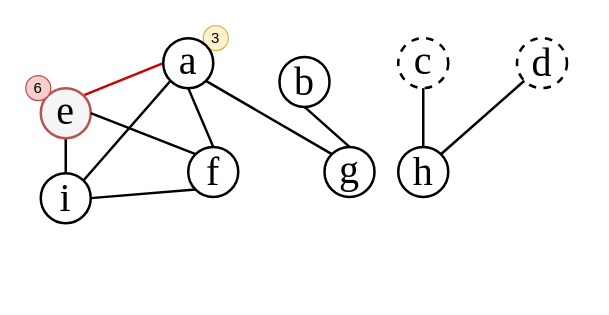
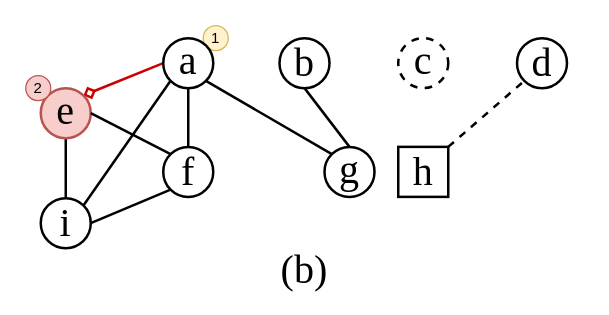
  <mxCell id="0" />
  <mxCell id="1" parent="0" />
  <mxCell id="2" value="" style="group" parent="1" vertex="1" connectable="0"><mxGeometry x="20" y="20" width="445" height="210" as="geometry" /></mxCell>
- <mxCell id="3" style="edgeStyle=none;rounded=0;orthogonalLoop=1;jettySize=auto;html=1;exitX=0;exitY=0.5;exitDx=0;exitDy=0;entryX=1;entryY=0;entryDx=0;entryDy=0;strokeWidth=2;fontFamily=Times New Roman;fontSize=32;endArrow=none;endFill=0;strokeColor=#CC0000;" parent="2" source="8" target="12" edge="1"><mxGeometry relative="1" as="geometry" /></mxCell>
+ <mxCell id="3" style="edgeStyle=none;rounded=0;orthogonalLoop=1;jettySize=auto;html=1;exitX=0;exitY=0.5;exitDx=0;exitDy=0;entryX=1;entryY=0;entryDx=0;entryDy=0;strokeWidth=2;fontFamily=Times New Roman;fontSize=32;endArrow=diamond;endFill=0;strokeColor=#CC0000;" parent="2" source="8" target="12" edge="1"><mxGeometry relative="1" as="geometry" /></mxCell>
  <mxCell id="4" style="edgeStyle=none;rounded=0;orthogonalLoop=1;jettySize=auto;html=1;exitX=0.5;exitY=1;exitDx=0;exitDy=0;entryX=0.5;entryY=0;entryDx=0;entryDy=0;strokeWidth=2;fontFamily=Times New Roman;fontSize=32;endArrow=none;endFill=0;strokeColor=#000000;" parent="2" source="8" target="13" edge="1"><mxGeometry relative="1" as="geometry" /></mxCell>
  <mxCell id="5" style="edgeStyle=none;rounded=0;orthogonalLoop=1;jettySize=auto;html=1;exitX=1;exitY=0;exitDx=0;exitDy=0;entryX=0;entryY=1;entryDx=0;entryDy=0;strokeWidth=2;fontFamily=Times New Roman;fontSize=32;endArrow=none;endFill=0;strokeColor=#000000;" parent="2" source="22" target="8" edge="1"><mxGeometry relative="1" as="geometry" /></mxCell>
  <mxCell id="6" style="edgeStyle=none;rounded=0;orthogonalLoop=1;jettySize=auto;html=1;exitX=0.5;exitY=1;exitDx=0;exitDy=0;entryX=0.5;entryY=0;entryDx=0;entryDy=0;strokeWidth=2;fontFamily=Times New Roman;fontSize=32;endArrow=none;endFill=0;strokeColor=#000000;" parent="2" source="12" target="22" edge="1"><mxGeometry relative="1" as="geometry" /></mxCell>
- <mxCell id="7" value="3" style="ellipse;whiteSpace=wrap;html=1;aspect=fixed;fillColor=#fff2cc;strokeColor=#d6b656;container=0;" parent="2" vertex="1"><mxGeometry x="142" width="20" height="20" as="geometry" /></mxCell>
+ <mxCell id="7" value="1" style="ellipse;whiteSpace=wrap;html=1;aspect=fixed;fillColor=#fff2cc;strokeColor=#d6b656;container=0;" parent="2" vertex="1"><mxGeometry x="142" width="20" height="20" as="geometry" /></mxCell>
  <mxCell id="8" value="a" style="ellipse;whiteSpace=wrap;html=1;aspect=fixed;strokeWidth=2;fontFamily=Times New Roman;fontSize=32;spacingTop=-5;container=0;" parent="2" vertex="1"><mxGeometry x="110" y="10" width="40" height="40" as="geometry" /></mxCell>
- <mxCell id="9" value="b" style="ellipse;whiteSpace=wrap;html=1;aspect=fixed;strokeWidth=2;fontFamily=Times New Roman;fontSize=32;container=0;" parent="2" vertex="1"><mxGeometry x="203" y="25" width="40" height="40" as="geometry" /></mxCell>
+ <mxCell id="9" value="b" style="ellipse;whiteSpace=wrap;html=1;aspect=fixed;strokeWidth=2;fontFamily=Times New Roman;fontSize=32;container=0;" parent="2" vertex="1"><mxGeometry x="203" y="10" width="40" height="40" as="geometry" /></mxCell>
  <mxCell id="10" value="c" style="ellipse;whiteSpace=wrap;html=1;aspect=fixed;strokeWidth=2;fontFamily=Times New Roman;fontSize=32;spacingTop=-5;container=0;dashed=1;" parent="2" vertex="1"><mxGeometry x="298" y="10" width="40" height="40" as="geometry" /></mxCell>
- <mxCell id="11" value="d" style="ellipse;whiteSpace=wrap;html=1;aspect=fixed;strokeWidth=2;fontFamily=Times New Roman;fontSize=32;container=0;dashed=1;" parent="2" vertex="1"><mxGeometry x="393" y="10" width="40" height="40" as="geometry" /></mxCell>
- <mxCell id="12" value="e" style="ellipse;whiteSpace=wrap;html=1;aspect=fixed;strokeWidth=2;fontFamily=Times New Roman;fontSize=32;spacingTop=-5;container=0;fillColor=#f5f5f5;strokeColor=#b85450;" parent="2" vertex="1"><mxGeometry x="12" y="50" width="40" height="40" as="geometry" /></mxCell>
- <mxCell id="13" value="f" style="ellipse;whiteSpace=wrap;html=1;aspect=fixed;strokeWidth=2;fontFamily=Times New Roman;fontSize=32;container=0;" parent="2" vertex="1"><mxGeometry x="130" y="97" width="40" height="40" as="geometry" /></mxCell>
+ <mxCell id="11" value="d" style="ellipse;whiteSpace=wrap;html=1;aspect=fixed;strokeWidth=2;fontFamily=Times New Roman;fontSize=32;container=0;" parent="2" vertex="1"><mxGeometry x="393" y="10" width="40" height="40" as="geometry" /></mxCell>
+ <mxCell id="12" value="e" style="ellipse;whiteSpace=wrap;html=1;aspect=fixed;strokeWidth=2;fontFamily=Times New Roman;fontSize=32;spacingTop=-5;container=0;fillColor=#f8cecc;strokeColor=#b85450;" parent="2" vertex="1"><mxGeometry x="12" y="50" width="40" height="40" as="geometry" /></mxCell>
+ <mxCell id="13" value="f" style="ellipse;whiteSpace=wrap;html=1;aspect=fixed;strokeWidth=2;fontFamily=Times New Roman;fontSize=32;container=0;" parent="2" vertex="1"><mxGeometry x="110" y="97" width="40" height="40" as="geometry" /></mxCell>
  <mxCell id="14" style="rounded=0;orthogonalLoop=1;jettySize=auto;html=1;exitX=1;exitY=0.5;exitDx=0;exitDy=0;entryX=0;entryY=0;entryDx=0;entryDy=0;fontFamily=Times New Roman;fontSize=32;strokeWidth=2;endArrow=none;endFill=0;strokeColor=#000000;" parent="2" source="12" target="13" edge="1"><mxGeometry relative="1" as="geometry" /></mxCell>
  <mxCell id="15" style="edgeStyle=none;rounded=0;orthogonalLoop=1;jettySize=auto;html=1;exitX=0.5;exitY=0;exitDx=0;exitDy=0;entryX=0.5;entryY=1;entryDx=0;entryDy=0;strokeWidth=2;fontFamily=Times New Roman;fontSize=32;endArrow=none;endFill=0;strokeColor=#000000;" parent="2" source="16" target="9" edge="1"><mxGeometry relative="1" as="geometry" /></mxCell>
  <mxCell id="16" value="g" style="ellipse;whiteSpace=wrap;html=1;aspect=fixed;strokeWidth=2;fontFamily=Times New Roman;fontSize=32;spacingTop=-5;container=0;" parent="2" vertex="1"><mxGeometry x="239" y="97" width="40" height="40" as="geometry" /></mxCell>
  <mxCell id="17" style="edgeStyle=none;rounded=0;orthogonalLoop=1;jettySize=auto;html=1;exitX=1;exitY=1;exitDx=0;exitDy=0;entryX=0;entryY=0;entryDx=0;entryDy=0;strokeWidth=2;fontFamily=Times New Roman;fontSize=32;endArrow=none;endFill=0;strokeColor=#000000;" parent="2" source="8" target="16" edge="1"><mxGeometry relative="1" as="geometry" /></mxCell>
- <mxCell id="18" style="edgeStyle=none;rounded=0;orthogonalLoop=1;jettySize=auto;html=1;exitX=1;exitY=0;exitDx=0;exitDy=0;entryX=0;entryY=1;entryDx=0;entryDy=0;strokeWidth=2;fontFamily=Times New Roman;fontSize=32;endArrow=none;endFill=0;" parent="2" source="19" target="11" edge="1"><mxGeometry relative="1" as="geometry" /></mxCell>
- <mxCell id="19" value="h" style="ellipse;whiteSpace=wrap;html=1;aspect=fixed;strokeWidth=2;fontFamily=Times New Roman;fontSize=32;container=0;" parent="2" vertex="1"><mxGeometry x="298" y="97" width="40" height="40" as="geometry" /></mxCell>
- <mxCell id="20" style="edgeStyle=none;rounded=0;orthogonalLoop=1;jettySize=auto;html=1;exitX=0.5;exitY=1;exitDx=0;exitDy=0;entryX=0.5;entryY=0;entryDx=0;entryDy=0;strokeWidth=2;fontFamily=Times New Roman;fontSize=32;endArrow=none;endFill=0;strokeColor=#000000;" parent="2" source="10" target="19" edge="1"><mxGeometry relative="1" as="geometry" /></mxCell>
+ <mxCell id="18" style="edgeStyle=none;rounded=0;orthogonalLoop=1;jettySize=auto;html=1;exitX=1;exitY=0;exitDx=0;exitDy=0;entryX=0;entryY=1;entryDx=0;entryDy=0;strokeWidth=2;fontFamily=Times New Roman;fontSize=32;endArrow=none;endFill=0;dashed=1;" parent="2" source="19" target="11" edge="1"><mxGeometry relative="1" as="geometry" /></mxCell>
+ <mxCell id="19" value="h" style="whiteSpace=wrap;html=1;aspect=fixed;strokeWidth=2;fontFamily=Times New Roman;fontSize=32;container=0;rounded=0;" parent="2" vertex="1"><mxGeometry x="298" y="97" width="40" height="40" as="geometry" /></mxCell>
  <mxCell id="21" style="edgeStyle=none;rounded=0;orthogonalLoop=1;jettySize=auto;html=1;exitX=1;exitY=0.5;exitDx=0;exitDy=0;entryX=0;entryY=1;entryDx=0;entryDy=0;strokeWidth=2;fontFamily=Times New Roman;fontSize=32;endArrow=none;endFill=0;strokeColor=#000000;" parent="2" source="22" target="13" edge="1"><mxGeometry relative="1" as="geometry" /></mxCell>
- <mxCell id="22" value="i" style="ellipse;whiteSpace=wrap;html=1;aspect=fixed;strokeWidth=2;fontFamily=Times New Roman;fontSize=32;container=0;" parent="2" vertex="1"><mxGeometry x="12" y="118" width="40" height="40" as="geometry" /></mxCell>
+ <mxCell id="22" value="i" style="ellipse;whiteSpace=wrap;html=1;aspect=fixed;strokeWidth=2;fontFamily=Times New Roman;fontSize=32;container=0;" parent="2" vertex="1"><mxGeometry x="12" y="138" width="40" height="40" as="geometry" /></mxCell>
  <mxCell id="23" style="edgeStyle=none;rounded=0;orthogonalLoop=1;jettySize=auto;html=1;exitX=1;exitY=1;exitDx=0;exitDy=0;strokeWidth=2;fontFamily=Times New Roman;fontSize=32;endArrow=none;endFill=0;" parent="2" source="12" target="12" edge="1"><mxGeometry relative="1" as="geometry" /></mxCell>
- <mxCell id="25" value="6" style="ellipse;whiteSpace=wrap;html=1;aspect=fixed;fillColor=#f8cecc;strokeColor=#b85450;container=0;" parent="2" vertex="1"><mxGeometry y="40" width="20" height="20" as="geometry" /></mxCell>
+ <mxCell id="24" value="(b)" style="text;html=1;strokeColor=none;fillColor=none;align=center;verticalAlign=middle;whiteSpace=wrap;rounded=0;strokeWidth=2;fontFamily=Times New Roman;fontSize=32;container=0;" parent="2" vertex="1"><mxGeometry x="13" y="180" width="420" height="30" as="geometry" /></mxCell>
+ <mxCell id="25" value="2" style="ellipse;whiteSpace=wrap;html=1;aspect=fixed;fillColor=#f8cecc;strokeColor=#b85450;container=0;" parent="2" vertex="1"><mxGeometry y="40" width="20" height="20" as="geometry" /></mxCell>
